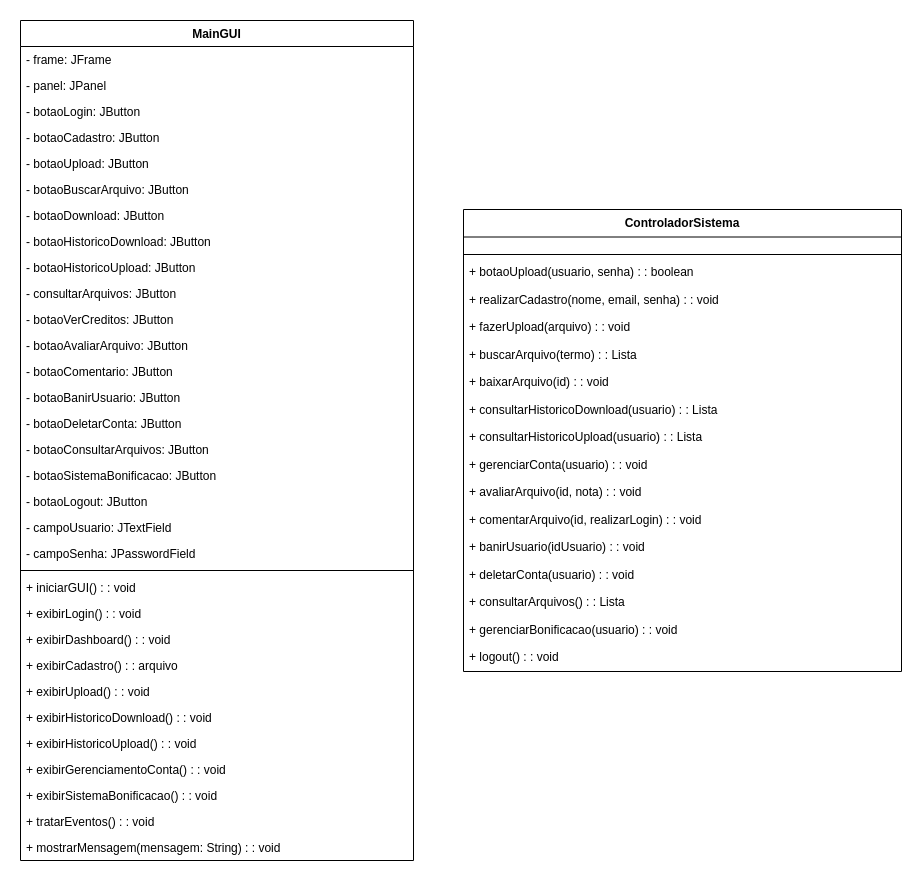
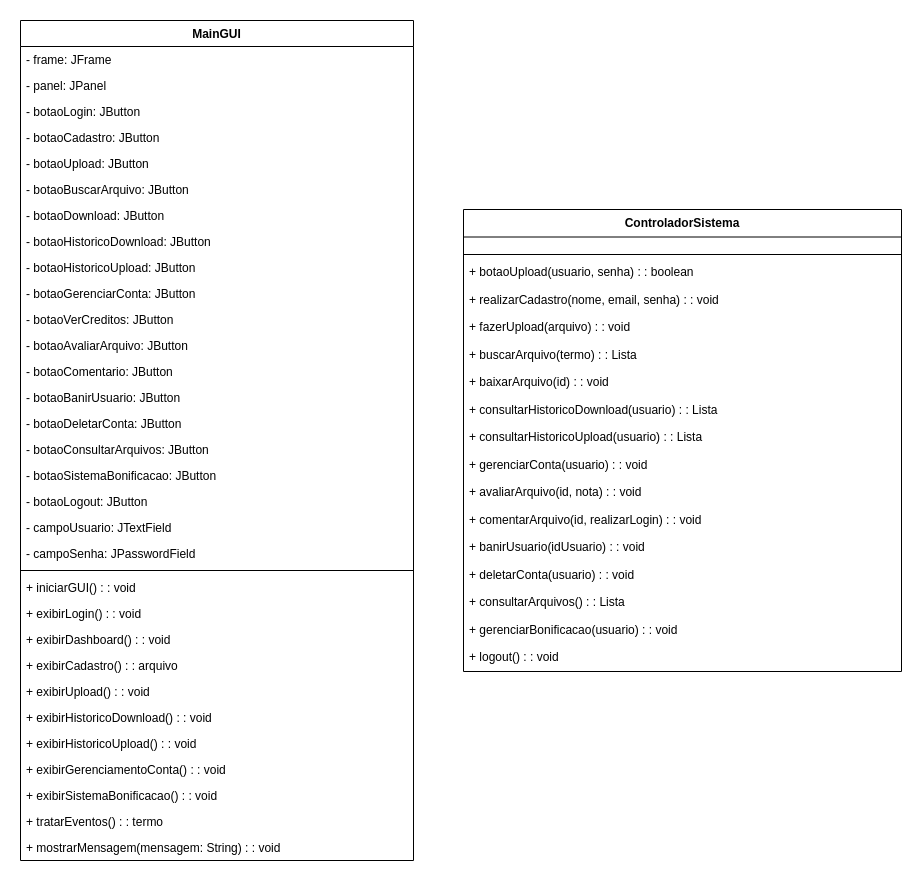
  <mxCell id="0" />
  <mxCell id="1" parent="0" />
  <mxCell id="2" value="MainGUI" style="swimlane;fontStyle=1;align=center;verticalAlign=top;childLayout=stackLayout;horizontal=1;startSize=26;horizontalStack=0;resizeParent=1;resizeParentMax=0;resizeLast=0;collapsible=0;marginBottom=0;" vertex="1" parent="1"><mxGeometry x="20" y="20" width="393" height="840" as="geometry" /></mxCell>
  <mxCell id="3" value="- frame: JFrame" style="text;strokeColor=none;fillColor=none;align=left;verticalAlign=top;spacingLeft=4;spacingRight=4;overflow=hidden;rotatable=0;points=[[0,0.5],[1,0.5]];portConstraint=eastwest;" vertex="1" parent="2"><mxGeometry y="26" width="393" height="26" as="geometry" /></mxCell>
  <mxCell id="4" value="- panel: JPanel" style="text;strokeColor=none;fillColor=none;align=left;verticalAlign=top;spacingLeft=4;spacingRight=4;overflow=hidden;rotatable=0;points=[[0,0.5],[1,0.5]];portConstraint=eastwest;" vertex="1" parent="2"><mxGeometry y="52" width="393" height="26" as="geometry" /></mxCell>
  <mxCell id="5" value="- botaoLogin: JButton" style="text;strokeColor=none;fillColor=none;align=left;verticalAlign=top;spacingLeft=4;spacingRight=4;overflow=hidden;rotatable=0;points=[[0,0.5],[1,0.5]];portConstraint=eastwest;" vertex="1" parent="2"><mxGeometry y="78" width="393" height="26" as="geometry" /></mxCell>
  <mxCell id="6" value="- botaoCadastro: JButton" style="text;strokeColor=none;fillColor=none;align=left;verticalAlign=top;spacingLeft=4;spacingRight=4;overflow=hidden;rotatable=0;points=[[0,0.5],[1,0.5]];portConstraint=eastwest;" vertex="1" parent="2"><mxGeometry y="104" width="393" height="26" as="geometry" /></mxCell>
  <mxCell id="7" value="- botaoUpload: JButton" style="text;strokeColor=none;fillColor=none;align=left;verticalAlign=top;spacingLeft=4;spacingRight=4;overflow=hidden;rotatable=0;points=[[0,0.5],[1,0.5]];portConstraint=eastwest;" vertex="1" parent="2"><mxGeometry y="130" width="393" height="26" as="geometry" /></mxCell>
  <mxCell id="8" value="- botaoBuscarArquivo: JButton" style="text;strokeColor=none;fillColor=none;align=left;verticalAlign=top;spacingLeft=4;spacingRight=4;overflow=hidden;rotatable=0;points=[[0,0.5],[1,0.5]];portConstraint=eastwest;" vertex="1" parent="2"><mxGeometry y="156" width="393" height="26" as="geometry" /></mxCell>
  <mxCell id="9" value="- botaoDownload: JButton" style="text;strokeColor=none;fillColor=none;align=left;verticalAlign=top;spacingLeft=4;spacingRight=4;overflow=hidden;rotatable=0;points=[[0,0.5],[1,0.5]];portConstraint=eastwest;" vertex="1" parent="2"><mxGeometry y="182" width="393" height="26" as="geometry" /></mxCell>
  <mxCell id="10" value="- botaoHistoricoDownload: JButton" style="text;strokeColor=none;fillColor=none;align=left;verticalAlign=top;spacingLeft=4;spacingRight=4;overflow=hidden;rotatable=0;points=[[0,0.5],[1,0.5]];portConstraint=eastwest;" vertex="1" parent="2"><mxGeometry y="208" width="393" height="26" as="geometry" /></mxCell>
  <mxCell id="11" value="- botaoHistoricoUpload: JButton" style="text;strokeColor=none;fillColor=none;align=left;verticalAlign=top;spacingLeft=4;spacingRight=4;overflow=hidden;rotatable=0;points=[[0,0.5],[1,0.5]];portConstraint=eastwest;" vertex="1" parent="2"><mxGeometry y="234" width="393" height="26" as="geometry" /></mxCell>
- <mxCell id="12" value="- consultarArquivos: JButton" style="text;strokeColor=none;fillColor=none;align=left;verticalAlign=top;spacingLeft=4;spacingRight=4;overflow=hidden;rotatable=0;points=[[0,0.5],[1,0.5]];portConstraint=eastwest;" vertex="1" parent="2"><mxGeometry y="260" width="393" height="26" as="geometry" /></mxCell>
+ <mxCell id="12" value="- botaoGerenciarConta: JButton" style="text;strokeColor=none;fillColor=none;align=left;verticalAlign=top;spacingLeft=4;spacingRight=4;overflow=hidden;rotatable=0;points=[[0,0.5],[1,0.5]];portConstraint=eastwest;" vertex="1" parent="2"><mxGeometry y="260" width="393" height="26" as="geometry" /></mxCell>
  <mxCell id="13" value="- botaoVerCreditos: JButton" style="text;strokeColor=none;fillColor=none;align=left;verticalAlign=top;spacingLeft=4;spacingRight=4;overflow=hidden;rotatable=0;points=[[0,0.5],[1,0.5]];portConstraint=eastwest;" vertex="1" parent="2"><mxGeometry y="286" width="393" height="26" as="geometry" /></mxCell>
  <mxCell id="14" value="- botaoAvaliarArquivo: JButton" style="text;strokeColor=none;fillColor=none;align=left;verticalAlign=top;spacingLeft=4;spacingRight=4;overflow=hidden;rotatable=0;points=[[0,0.5],[1,0.5]];portConstraint=eastwest;" vertex="1" parent="2"><mxGeometry y="312" width="393" height="26" as="geometry" /></mxCell>
  <mxCell id="15" value="- botaoComentario: JButton" style="text;strokeColor=none;fillColor=none;align=left;verticalAlign=top;spacingLeft=4;spacingRight=4;overflow=hidden;rotatable=0;points=[[0,0.5],[1,0.5]];portConstraint=eastwest;" vertex="1" parent="2"><mxGeometry y="338" width="393" height="26" as="geometry" /></mxCell>
  <mxCell id="16" value="- botaoBanirUsuario: JButton" style="text;strokeColor=none;fillColor=none;align=left;verticalAlign=top;spacingLeft=4;spacingRight=4;overflow=hidden;rotatable=0;points=[[0,0.5],[1,0.5]];portConstraint=eastwest;" vertex="1" parent="2"><mxGeometry y="364" width="393" height="26" as="geometry" /></mxCell>
  <mxCell id="17" value="- botaoDeletarConta: JButton" style="text;strokeColor=none;fillColor=none;align=left;verticalAlign=top;spacingLeft=4;spacingRight=4;overflow=hidden;rotatable=0;points=[[0,0.5],[1,0.5]];portConstraint=eastwest;" vertex="1" parent="2"><mxGeometry y="390" width="393" height="26" as="geometry" /></mxCell>
  <mxCell id="18" value="- botaoConsultarArquivos: JButton" style="text;strokeColor=none;fillColor=none;align=left;verticalAlign=top;spacingLeft=4;spacingRight=4;overflow=hidden;rotatable=0;points=[[0,0.5],[1,0.5]];portConstraint=eastwest;" vertex="1" parent="2"><mxGeometry y="416" width="393" height="26" as="geometry" /></mxCell>
  <mxCell id="19" value="- botaoSistemaBonificacao: JButton" style="text;strokeColor=none;fillColor=none;align=left;verticalAlign=top;spacingLeft=4;spacingRight=4;overflow=hidden;rotatable=0;points=[[0,0.5],[1,0.5]];portConstraint=eastwest;" vertex="1" parent="2"><mxGeometry y="442" width="393" height="26" as="geometry" /></mxCell>
  <mxCell id="20" value="- botaoLogout: JButton" style="text;strokeColor=none;fillColor=none;align=left;verticalAlign=top;spacingLeft=4;spacingRight=4;overflow=hidden;rotatable=0;points=[[0,0.5],[1,0.5]];portConstraint=eastwest;" vertex="1" parent="2"><mxGeometry y="468" width="393" height="26" as="geometry" /></mxCell>
  <mxCell id="21" value="- campoUsuario: JTextField" style="text;strokeColor=none;fillColor=none;align=left;verticalAlign=top;spacingLeft=4;spacingRight=4;overflow=hidden;rotatable=0;points=[[0,0.5],[1,0.5]];portConstraint=eastwest;" vertex="1" parent="2"><mxGeometry y="494" width="393" height="26" as="geometry" /></mxCell>
  <mxCell id="22" value="- campoSenha: JPasswordField" style="text;strokeColor=none;fillColor=none;align=left;verticalAlign=top;spacingLeft=4;spacingRight=4;overflow=hidden;rotatable=0;points=[[0,0.5],[1,0.5]];portConstraint=eastwest;" vertex="1" parent="2"><mxGeometry y="520" width="393" height="26" as="geometry" /></mxCell>
  <mxCell id="23" style="line;strokeWidth=1;fillColor=none;align=left;verticalAlign=middle;spacingTop=-1;spacingLeft=3;spacingRight=3;rotatable=0;labelPosition=right;points=[];portConstraint=eastwest;strokeColor=inherit;" vertex="1" parent="2"><mxGeometry y="546" width="393" height="8" as="geometry" /></mxCell>
  <mxCell id="24" value="+ iniciarGUI() : : void" style="text;strokeColor=none;fillColor=none;align=left;verticalAlign=top;spacingLeft=4;spacingRight=4;overflow=hidden;rotatable=0;points=[[0,0.5],[1,0.5]];portConstraint=eastwest;" vertex="1" parent="2"><mxGeometry y="554" width="393" height="26" as="geometry" /></mxCell>
  <mxCell id="25" value="+ exibirLogin() : : void" style="text;strokeColor=none;fillColor=none;align=left;verticalAlign=top;spacingLeft=4;spacingRight=4;overflow=hidden;rotatable=0;points=[[0,0.5],[1,0.5]];portConstraint=eastwest;" vertex="1" parent="2"><mxGeometry y="580" width="393" height="26" as="geometry" /></mxCell>
  <mxCell id="26" value="+ exibirDashboard() : : void" style="text;strokeColor=none;fillColor=none;align=left;verticalAlign=top;spacingLeft=4;spacingRight=4;overflow=hidden;rotatable=0;points=[[0,0.5],[1,0.5]];portConstraint=eastwest;" vertex="1" parent="2"><mxGeometry y="606" width="393" height="26" as="geometry" /></mxCell>
  <mxCell id="27" value="+ exibirCadastro() : : arquivo" style="text;strokeColor=none;fillColor=none;align=left;verticalAlign=top;spacingLeft=4;spacingRight=4;overflow=hidden;rotatable=0;points=[[0,0.5],[1,0.5]];portConstraint=eastwest;" vertex="1" parent="2"><mxGeometry y="632" width="393" height="26" as="geometry" /></mxCell>
  <mxCell id="28" value="+ exibirUpload() : : void" style="text;strokeColor=none;fillColor=none;align=left;verticalAlign=top;spacingLeft=4;spacingRight=4;overflow=hidden;rotatable=0;points=[[0,0.5],[1,0.5]];portConstraint=eastwest;" vertex="1" parent="2"><mxGeometry y="658" width="393" height="26" as="geometry" /></mxCell>
  <mxCell id="29" value="+ exibirHistoricoDownload() : : void" style="text;strokeColor=none;fillColor=none;align=left;verticalAlign=top;spacingLeft=4;spacingRight=4;overflow=hidden;rotatable=0;points=[[0,0.5],[1,0.5]];portConstraint=eastwest;" vertex="1" parent="2"><mxGeometry y="684" width="393" height="26" as="geometry" /></mxCell>
  <mxCell id="30" value="+ exibirHistoricoUpload() : : void" style="text;strokeColor=none;fillColor=none;align=left;verticalAlign=top;spacingLeft=4;spacingRight=4;overflow=hidden;rotatable=0;points=[[0,0.5],[1,0.5]];portConstraint=eastwest;" vertex="1" parent="2"><mxGeometry y="710" width="393" height="26" as="geometry" /></mxCell>
  <mxCell id="31" value="+ exibirGerenciamentoConta() : : void" style="text;strokeColor=none;fillColor=none;align=left;verticalAlign=top;spacingLeft=4;spacingRight=4;overflow=hidden;rotatable=0;points=[[0,0.5],[1,0.5]];portConstraint=eastwest;" vertex="1" parent="2"><mxGeometry y="736" width="393" height="26" as="geometry" /></mxCell>
  <mxCell id="32" value="+ exibirSistemaBonificacao() : : void" style="text;strokeColor=none;fillColor=none;align=left;verticalAlign=top;spacingLeft=4;spacingRight=4;overflow=hidden;rotatable=0;points=[[0,0.5],[1,0.5]];portConstraint=eastwest;" vertex="1" parent="2"><mxGeometry y="762" width="393" height="26" as="geometry" /></mxCell>
- <mxCell id="33" value="+ tratarEventos() : : void" style="text;strokeColor=none;fillColor=none;align=left;verticalAlign=top;spacingLeft=4;spacingRight=4;overflow=hidden;rotatable=0;points=[[0,0.5],[1,0.5]];portConstraint=eastwest;" vertex="1" parent="2"><mxGeometry y="788" width="393" height="26" as="geometry" /></mxCell>
+ <mxCell id="33" value="+ tratarEventos() : : termo" style="text;strokeColor=none;fillColor=none;align=left;verticalAlign=top;spacingLeft=4;spacingRight=4;overflow=hidden;rotatable=0;points=[[0,0.5],[1,0.5]];portConstraint=eastwest;" vertex="1" parent="2"><mxGeometry y="788" width="393" height="26" as="geometry" /></mxCell>
  <mxCell id="34" value="+ mostrarMensagem(mensagem: String) : : void" style="text;strokeColor=none;fillColor=none;align=left;verticalAlign=top;spacingLeft=4;spacingRight=4;overflow=hidden;rotatable=0;points=[[0,0.5],[1,0.5]];portConstraint=eastwest;" vertex="1" parent="2"><mxGeometry y="814" width="393" height="26" as="geometry" /></mxCell>
  <mxCell id="35" value="ControladorSistema" style="swimlane;fontStyle=1;align=center;verticalAlign=top;childLayout=stackLayout;horizontal=1;startSize=27.515;horizontalStack=0;resizeParent=1;resizeParentMax=0;resizeLast=0;collapsible=0;marginBottom=0;" vertex="1" parent="1"><mxGeometry x="463" y="209" width="438" height="462" as="geometry" /></mxCell>
  <mxCell id="36" style="line;strokeWidth=1;fillColor=none;align=left;verticalAlign=middle;spacingTop=-1;spacingLeft=3;spacingRight=3;rotatable=0;labelPosition=right;points=[];portConstraint=eastwest;strokeColor=inherit;" vertex="1" parent="35"><mxGeometry y="41" width="438" height="8" as="geometry" /></mxCell>
  <mxCell id="37" value="+ botaoUpload(usuario, senha) : : boolean" style="text;strokeColor=none;fillColor=none;align=left;verticalAlign=top;spacingLeft=4;spacingRight=4;overflow=hidden;rotatable=0;points=[[0,0.5],[1,0.5]];portConstraint=eastwest;" vertex="1" parent="35"><mxGeometry y="49" width="438" height="28" as="geometry" /></mxCell>
  <mxCell id="38" value="+ realizarCadastro(nome, email, senha) : : void" style="text;strokeColor=none;fillColor=none;align=left;verticalAlign=top;spacingLeft=4;spacingRight=4;overflow=hidden;rotatable=0;points=[[0,0.5],[1,0.5]];portConstraint=eastwest;" vertex="1" parent="35"><mxGeometry y="77" width="438" height="28" as="geometry" /></mxCell>
  <mxCell id="39" value="+ fazerUpload(arquivo) : : void" style="text;strokeColor=none;fillColor=none;align=left;verticalAlign=top;spacingLeft=4;spacingRight=4;overflow=hidden;rotatable=0;points=[[0,0.5],[1,0.5]];portConstraint=eastwest;" vertex="1" parent="35"><mxGeometry y="104" width="438" height="28" as="geometry" /></mxCell>
  <mxCell id="40" value="+ buscarArquivo(termo) : : Lista" style="text;strokeColor=none;fillColor=none;align=left;verticalAlign=top;spacingLeft=4;spacingRight=4;overflow=hidden;rotatable=0;points=[[0,0.5],[1,0.5]];portConstraint=eastwest;" vertex="1" parent="35"><mxGeometry y="132" width="438" height="28" as="geometry" /></mxCell>
  <mxCell id="41" value="+ baixarArquivo(id) : : void" style="text;strokeColor=none;fillColor=none;align=left;verticalAlign=top;spacingLeft=4;spacingRight=4;overflow=hidden;rotatable=0;points=[[0,0.5],[1,0.5]];portConstraint=eastwest;" vertex="1" parent="35"><mxGeometry y="159" width="438" height="28" as="geometry" /></mxCell>
  <mxCell id="42" value="+ consultarHistoricoDownload(usuario) : : Lista" style="text;strokeColor=none;fillColor=none;align=left;verticalAlign=top;spacingLeft=4;spacingRight=4;overflow=hidden;rotatable=0;points=[[0,0.5],[1,0.5]];portConstraint=eastwest;" vertex="1" parent="35"><mxGeometry y="187" width="438" height="28" as="geometry" /></mxCell>
  <mxCell id="43" value="+ consultarHistoricoUpload(usuario) : : Lista" style="text;strokeColor=none;fillColor=none;align=left;verticalAlign=top;spacingLeft=4;spacingRight=4;overflow=hidden;rotatable=0;points=[[0,0.5],[1,0.5]];portConstraint=eastwest;" vertex="1" parent="35"><mxGeometry y="214" width="438" height="28" as="geometry" /></mxCell>
  <mxCell id="44" value="+ gerenciarConta(usuario) : : void" style="text;strokeColor=none;fillColor=none;align=left;verticalAlign=top;spacingLeft=4;spacingRight=4;overflow=hidden;rotatable=0;points=[[0,0.5],[1,0.5]];portConstraint=eastwest;" vertex="1" parent="35"><mxGeometry y="242" width="438" height="28" as="geometry" /></mxCell>
  <mxCell id="45" value="+ avaliarArquivo(id, nota) : : void" style="text;strokeColor=none;fillColor=none;align=left;verticalAlign=top;spacingLeft=4;spacingRight=4;overflow=hidden;rotatable=0;points=[[0,0.5],[1,0.5]];portConstraint=eastwest;" vertex="1" parent="35"><mxGeometry y="269" width="438" height="28" as="geometry" /></mxCell>
  <mxCell id="46" value="+ comentarArquivo(id, realizarLogin) : : void" style="text;strokeColor=none;fillColor=none;align=left;verticalAlign=top;spacingLeft=4;spacingRight=4;overflow=hidden;rotatable=0;points=[[0,0.5],[1,0.5]];portConstraint=eastwest;" vertex="1" parent="35"><mxGeometry y="297" width="438" height="28" as="geometry" /></mxCell>
  <mxCell id="47" value="+ banirUsuario(idUsuario) : : void" style="text;strokeColor=none;fillColor=none;align=left;verticalAlign=top;spacingLeft=4;spacingRight=4;overflow=hidden;rotatable=0;points=[[0,0.5],[1,0.5]];portConstraint=eastwest;" vertex="1" parent="35"><mxGeometry y="324" width="438" height="28" as="geometry" /></mxCell>
  <mxCell id="48" value="+ deletarConta(usuario) : : void" style="text;strokeColor=none;fillColor=none;align=left;verticalAlign=top;spacingLeft=4;spacingRight=4;overflow=hidden;rotatable=0;points=[[0,0.5],[1,0.5]];portConstraint=eastwest;" vertex="1" parent="35"><mxGeometry y="352" width="438" height="28" as="geometry" /></mxCell>
  <mxCell id="49" value="+ consultarArquivos() : : Lista" style="text;strokeColor=none;fillColor=none;align=left;verticalAlign=top;spacingLeft=4;spacingRight=4;overflow=hidden;rotatable=0;points=[[0,0.5],[1,0.5]];portConstraint=eastwest;" vertex="1" parent="35"><mxGeometry y="379" width="438" height="28" as="geometry" /></mxCell>
  <mxCell id="50" value="+ gerenciarBonificacao(usuario) : : void" style="text;strokeColor=none;fillColor=none;align=left;verticalAlign=top;spacingLeft=4;spacingRight=4;overflow=hidden;rotatable=0;points=[[0,0.5],[1,0.5]];portConstraint=eastwest;" vertex="1" parent="35"><mxGeometry y="407" width="438" height="28" as="geometry" /></mxCell>
  <mxCell id="51" value="+ logout() : : void" style="text;strokeColor=none;fillColor=none;align=left;verticalAlign=top;spacingLeft=4;spacingRight=4;overflow=hidden;rotatable=0;points=[[0,0.5],[1,0.5]];portConstraint=eastwest;" vertex="1" parent="35"><mxGeometry y="434" width="438" height="28" as="geometry" /></mxCell>
